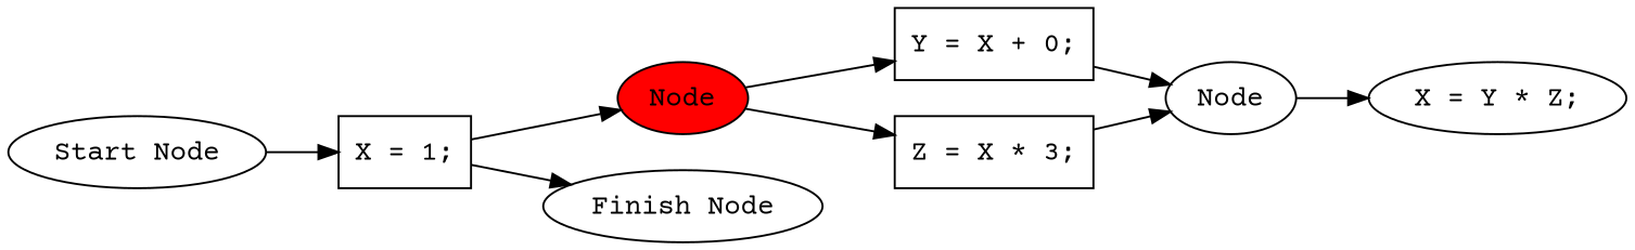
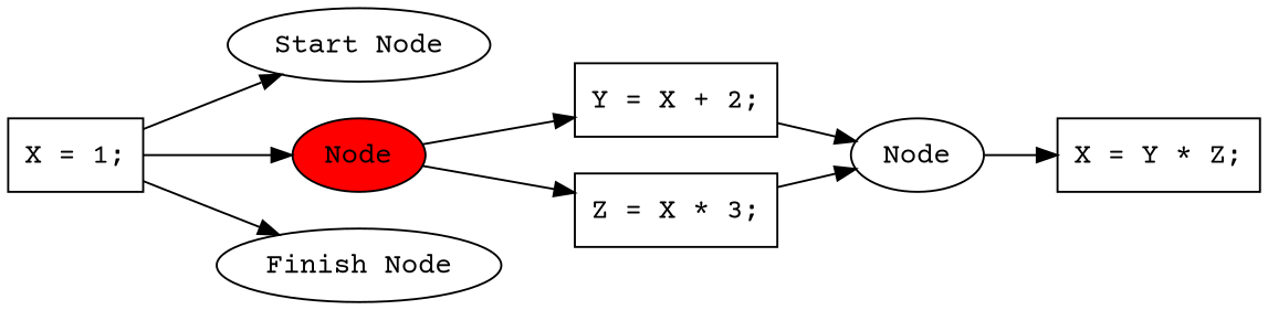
  digraph {
    fontname="Courier Prime"
    rankdir=LR
    node [fontname="Courier Prime"]
    edge [fontname="Courier Prime"]
    n1 [label="Start Node"]
    n2 [label="X = 1;" shape=box]
    n3 [fillcolor=red label="Node" style=filled]
    n4 [label="Finish Node"]
-   n5 [label="Y = X + 0;" shape=box]
+   n5 [label="Y = X + 2;" shape=box]
    n6 [label="Z = X * 3;" shape=box]
    n7 [label="Node"]
-   n8 [label="X = Y * Z;" shape=ellipse]
-   n1 -> n2
+   n8 [label="X = Y * Z;" shape=box]
+   n2 -> n1
    n2 -> n3
    n2 -> n4
    n3 -> n5
    n3 -> n6
    n5 -> n7
    n6 -> n7
    n7 -> n8
  }
